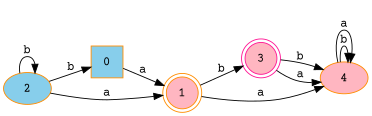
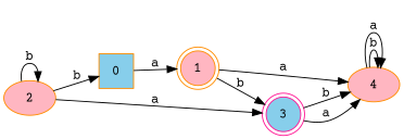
  digraph {
    fontname="Courier Prime"
    rankdir=LR
    node [color=darkorange fillcolor=lightpink fontname="Courier Prime" style=filled]
    edge [fontname="Courier Prime"]
    0 [fillcolor=skyblue shape=square]
    1 [shape=doublecircle]
-   3 [color=deeppink shape=doublecircle]
+   3 [color=deeppink fillcolor=skyblue shape=doublecircle]
    4
-   2 [fillcolor=skyblue]
+   2
    0 -> 1 [label=a]
    1 -> 3 [label=b]
    1 -> 4 [label=a]
    3 -> 4 [label=b]
    3 -> 4 [label=a]
    4 -> 4 [label=b]
    4 -> 4 [label=a]
    2 -> 0 [label=b]
-   2 -> 1 [label=a]
+   2 -> 3 [label=a]
    2 -> 2 [label=b]
  }
